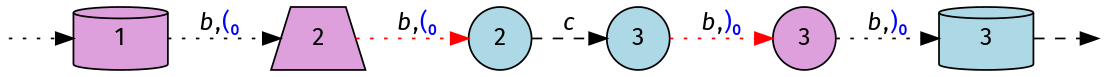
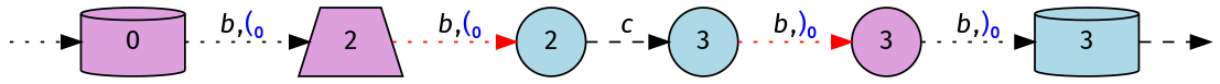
  digraph {
    rankdir=LR
    fontname="Fira Sans"
    node [shape=circle style=filled fontname="Fira Sans" fillcolor=plum]
    edge [style=dotted fontname="Fira Sans"]
    Q0 [fixedsize=true height=0 style=invisible width=0 fillcolor=""]
-   n2 [label=1 shape=cylinder]
+   n2 [label=0 shape=cylinder]
    Q1 [fixedsize=true height=0 style=invisible width=0 fillcolor=""]
    n4 [label=2 shape=trapezium]
    n5 [label=2 fillcolor=lightblue]
    n6 [label=3 fillcolor=lightblue]
    n7 [label=3]
    n8 [label=3 shape=cylinder fillcolor=lightblue]
    Q0 -> n2
    n2 -> n4 [label=<<i>b</i>,<FONT COLOR="blue">(₀</FONT>>]
    n4 -> n5 [color=red label=<<i>b</i>,<FONT COLOR="blue">(₀</FONT>>]
    n5 -> n6 [label=<<i>c</i>> style=dashed]
    n6 -> n7 [color=red label=<<i>b</i>,<FONT COLOR="blue">)₀</FONT>>]
    n7 -> n8 [label=<<i>b</i>,<FONT COLOR="blue">)₀</FONT>>]
    n8 -> Q1 [style=dashed]
  }
